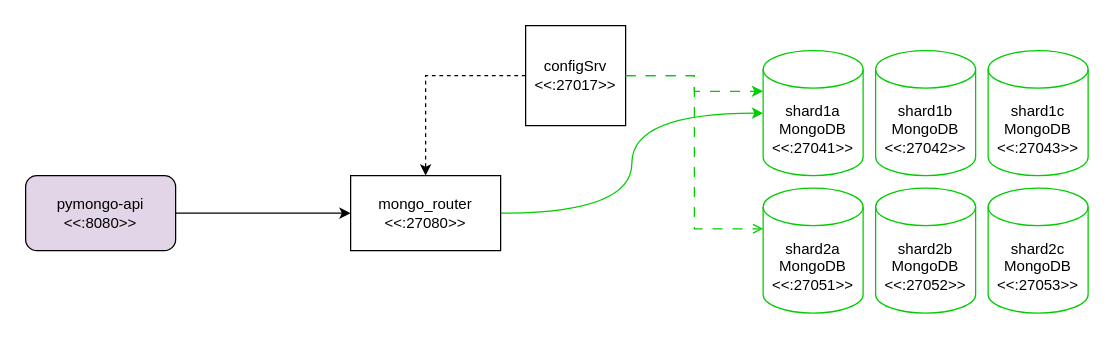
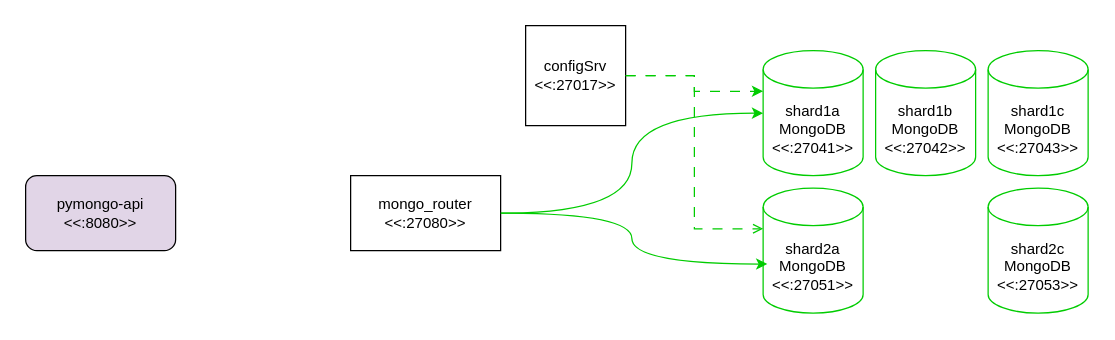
  <mxCell id="0" />
  <mxCell id="1" parent="0" />
  <mxCell id="2" value="&lt;div&gt;shard2a&lt;/div&gt;MongoDB&lt;div&gt;&amp;lt;&amp;lt;:27051&amp;gt;&amp;gt;&lt;/div&gt;" style="shape=cylinder3;whiteSpace=wrap;html=1;boundedLbl=1;backgroundOutline=1;size=15;strokeColor=#00CC00;" parent="1" vertex="1"><mxGeometry x="610" y="150" width="80" height="100" as="geometry" /></mxCell>
  <mxCell id="3" value="pymongo-api&lt;div&gt;&amp;lt;&amp;lt;:8080&amp;gt;&amp;gt;&lt;/div&gt;" style="rounded=1;whiteSpace=wrap;html=1;fillColor=#e1d5e7;" parent="1" vertex="1"><mxGeometry x="20" y="140" width="120" height="60" as="geometry" /></mxCell>
- <mxCell id="4" style="edgeStyle=orthogonalEdgeStyle;rounded=0;orthogonalLoop=1;jettySize=auto;html=1;exitX=1;exitY=0.5;exitDx=0;exitDy=0;entryX=0;entryY=0.5;entryDx=0;entryDy=0;" parent="1" source="3" target="6" edge="1"><mxGeometry relative="1" as="geometry" /></mxCell>
  <mxCell id="5" style="edgeStyle=orthogonalEdgeStyle;rounded=0;orthogonalLoop=1;jettySize=auto;html=1;curved=1;strokeColor=#00CC00;" parent="1" source="6" target="7" edge="1"><mxGeometry relative="1" as="geometry" /></mxCell>
  <mxCell id="6" value="mongo_router&lt;div&gt;&amp;lt;&amp;lt;:27080&amp;gt;&amp;gt;&lt;/div&gt;" style="rounded=0;whiteSpace=wrap;html=1;strokeColor=#000000;" parent="1" vertex="1"><mxGeometry x="280" y="140" width="120" height="60" as="geometry" /></mxCell>
  <mxCell id="7" value="&lt;div&gt;shard1a&lt;/div&gt;MongoDB&lt;div&gt;&amp;lt;&amp;lt;:27041&amp;gt;&amp;gt;&lt;/div&gt;" style="shape=cylinder3;whiteSpace=wrap;html=1;boundedLbl=1;backgroundOutline=1;size=15;strokeColor=#00CC00;" parent="1" vertex="1"><mxGeometry x="610" y="40" width="80" height="100" as="geometry" /></mxCell>
- <mxCell id="9" style="edgeStyle=orthogonalEdgeStyle;rounded=0;orthogonalLoop=1;jettySize=auto;html=1;entryX=0.5;entryY=0;entryDx=0;entryDy=0;strokeColor=#000000;dashed=1;" parent="1" source="10" target="6" edge="1"><mxGeometry relative="1" as="geometry" /></mxCell>
+ <mxCell id="8" style="edgeStyle=orthogonalEdgeStyle;rounded=0;orthogonalLoop=1;jettySize=auto;html=1;exitX=1;exitY=0.5;exitDx=0;exitDy=0;entryX=0.042;entryY=0.607;entryDx=0;entryDy=0;entryPerimeter=0;curved=1;strokeColor=#00CC00;" parent="1" source="6" target="2" edge="1"><mxGeometry relative="1" as="geometry" /></mxCell>
  <mxCell id="10" value="configSrv&lt;div&gt;&amp;lt;&amp;lt;:27017&amp;gt;&amp;gt;&lt;/div&gt;" style="whiteSpace=wrap;html=1;aspect=fixed;strokeColor=#000000;" parent="1" vertex="1"><mxGeometry x="420" y="20" width="80" height="80" as="geometry" /></mxCell>
  <mxCell id="11" style="edgeStyle=orthogonalEdgeStyle;rounded=0;orthogonalLoop=1;jettySize=auto;html=1;entryX=0;entryY=0;entryDx=0;entryDy=32.5;entryPerimeter=0;strokeColor=#00CC00;dashed=1;dashPattern=8 8;" parent="1" source="10" target="7" edge="1"><mxGeometry relative="1" as="geometry" /></mxCell>
  <mxCell id="12" style="edgeStyle=orthogonalEdgeStyle;rounded=0;orthogonalLoop=1;jettySize=auto;html=1;entryX=0;entryY=0;entryDx=0;entryDy=32.5;entryPerimeter=0;strokeColor=#00CC00;dashed=1;dashPattern=8 8;endArrow=open;" parent="1" source="10" target="2" edge="1"><mxGeometry relative="1" as="geometry" /></mxCell>
  <mxCell id="13" value="&lt;div&gt;shard1b&lt;/div&gt;MongoDB&lt;div&gt;&amp;lt;&amp;lt;:27042&amp;gt;&amp;gt;&lt;/div&gt;" style="shape=cylinder3;whiteSpace=wrap;html=1;boundedLbl=1;backgroundOutline=1;size=15;strokeColor=#00CC00;" vertex="1" parent="1"><mxGeometry x="700" y="40" width="80" height="100" as="geometry" /></mxCell>
  <mxCell id="14" value="&lt;div&gt;shard1c&lt;/div&gt;MongoDB&lt;div&gt;&amp;lt;&amp;lt;:27043&amp;gt;&amp;gt;&lt;/div&gt;" style="shape=cylinder3;whiteSpace=wrap;html=1;boundedLbl=1;backgroundOutline=1;size=15;strokeColor=#00CC00;" vertex="1" parent="1"><mxGeometry x="790" y="40" width="80" height="100" as="geometry" /></mxCell>
- <mxCell id="15" value="&lt;div&gt;shard2b&lt;/div&gt;MongoDB&lt;div&gt;&amp;lt;&amp;lt;:27052&amp;gt;&amp;gt;&lt;/div&gt;" style="shape=cylinder3;whiteSpace=wrap;html=1;boundedLbl=1;backgroundOutline=1;size=15;strokeColor=#00CC00;" vertex="1" parent="1"><mxGeometry x="700" y="150" width="80" height="100" as="geometry" /></mxCell>
  <mxCell id="16" value="&lt;div&gt;shard2c&lt;/div&gt;MongoDB&lt;div&gt;&amp;lt;&amp;lt;:27053&amp;gt;&amp;gt;&lt;/div&gt;" style="shape=cylinder3;whiteSpace=wrap;html=1;boundedLbl=1;backgroundOutline=1;size=15;strokeColor=#00CC00;" vertex="1" parent="1"><mxGeometry x="790" y="150" width="80" height="100" as="geometry" /></mxCell>
